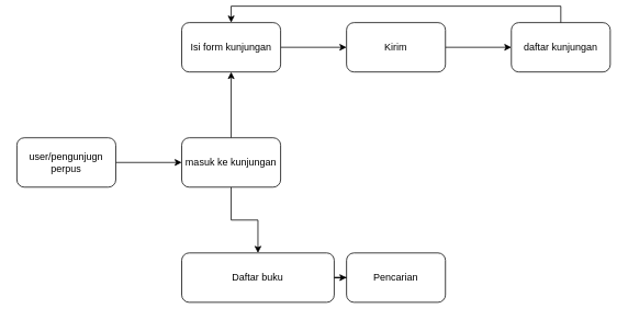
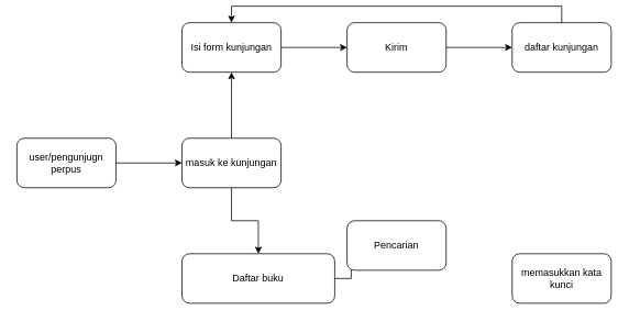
  <mxCell id="0" />
  <mxCell id="1" parent="0" />
  <mxCell id="2" value="" style="edgeStyle=orthogonalEdgeStyle;rounded=0;orthogonalLoop=1;jettySize=auto;html=1;" edge="1" parent="1" source="3" target="6"><mxGeometry relative="1" as="geometry" /></mxCell>
  <mxCell id="3" value="user/pengunjugn perpus" style="rounded=1;whiteSpace=wrap;html=1;" vertex="1" parent="1"><mxGeometry x="20" y="160" width="120" height="60" as="geometry" /></mxCell>
  <mxCell id="4" value="" style="edgeStyle=orthogonalEdgeStyle;rounded=0;orthogonalLoop=1;jettySize=auto;html=1;" edge="1" parent="1" source="6" target="8"><mxGeometry relative="1" as="geometry" /></mxCell>
  <mxCell id="5" value="" style="edgeStyle=orthogonalEdgeStyle;rounded=0;orthogonalLoop=1;jettySize=auto;html=1;" edge="1" parent="1" source="6" target="14"><mxGeometry relative="1" as="geometry" /></mxCell>
  <mxCell id="6" value="masuk ke kunjungan" style="whiteSpace=wrap;html=1;rounded=1;" vertex="1" parent="1"><mxGeometry x="220" y="160" width="120" height="60" as="geometry" /></mxCell>
  <mxCell id="7" value="" style="edgeStyle=orthogonalEdgeStyle;rounded=0;orthogonalLoop=1;jettySize=auto;html=1;" edge="1" parent="1" source="8" target="10"><mxGeometry relative="1" as="geometry" /></mxCell>
  <mxCell id="8" value="Isi form kunjungan" style="whiteSpace=wrap;html=1;rounded=1;" vertex="1" parent="1"><mxGeometry x="220" y="20" width="120" height="60" as="geometry" /></mxCell>
  <mxCell id="9" value="" style="edgeStyle=orthogonalEdgeStyle;rounded=0;orthogonalLoop=1;jettySize=auto;html=1;" edge="1" parent="1" source="10" target="11"><mxGeometry relative="1" as="geometry" /></mxCell>
  <mxCell id="10" value="Kirim" style="whiteSpace=wrap;html=1;rounded=1;" vertex="1" parent="1"><mxGeometry x="420" y="20" width="120" height="60" as="geometry" /></mxCell>
  <mxCell id="11" value="daftar kunjungan" style="whiteSpace=wrap;html=1;rounded=1;" vertex="1" parent="1"><mxGeometry x="620" y="20" width="120" height="60" as="geometry" /></mxCell>
  <mxCell id="12" value="" style="edgeStyle=orthogonalEdgeStyle;rounded=0;orthogonalLoop=1;jettySize=auto;html=1;exitX=0.5;exitY=0;exitDx=0;exitDy=0;entryX=0.5;entryY=0;entryDx=0;entryDy=0;" edge="1" parent="1" source="11" target="8"><mxGeometry relative="1" as="geometry"><mxPoint x="550" y="60" as="sourcePoint" /><mxPoint x="630" y="60" as="targetPoint" /></mxGeometry></mxCell>
  <mxCell id="13" value="" style="edgeStyle=orthogonalEdgeStyle;rounded=0;orthogonalLoop=1;jettySize=auto;html=1;" edge="1" parent="1" source="14" target="15"><mxGeometry relative="1" as="geometry" /></mxCell>
  <mxCell id="14" value="Daftar buku" style="whiteSpace=wrap;html=1;rounded=1;" vertex="1" parent="1"><mxGeometry x="220" y="300" width="185" height="60" as="geometry" /></mxCell>
- <mxCell id="15" value="Pencarian" style="whiteSpace=wrap;html=1;rounded=1;" vertex="1" parent="1"><mxGeometry x="420" y="300" width="120" height="60" as="geometry" /></mxCell>
+ <mxCell id="15" value="Pencarian" style="whiteSpace=wrap;html=1;rounded=1;" vertex="1" parent="1"><mxGeometry x="420" y="260" width="120" height="60" as="geometry" /></mxCell>
+ <mxCell id="16" value="memasukkan kata kunci" style="whiteSpace=wrap;html=1;rounded=1;" vertex="1" parent="1"><mxGeometry x="620" y="300" width="120" height="60" as="geometry" /></mxCell>
